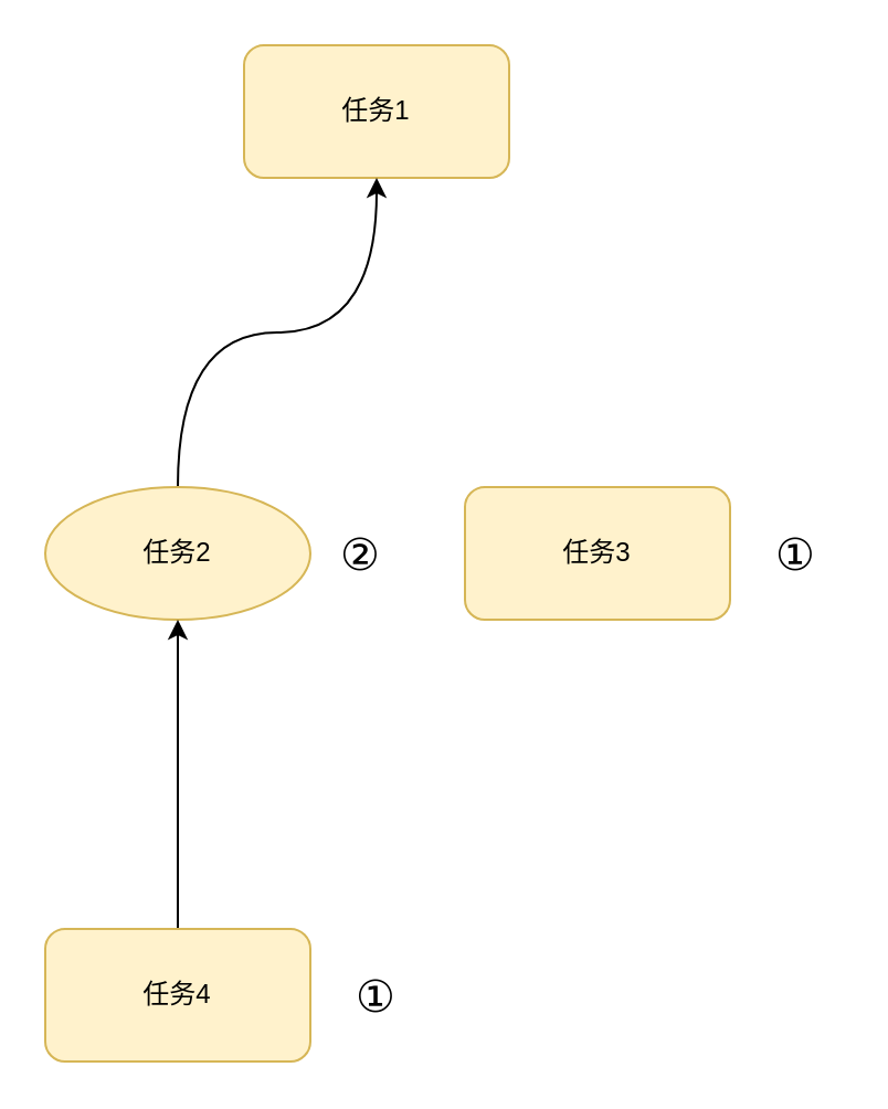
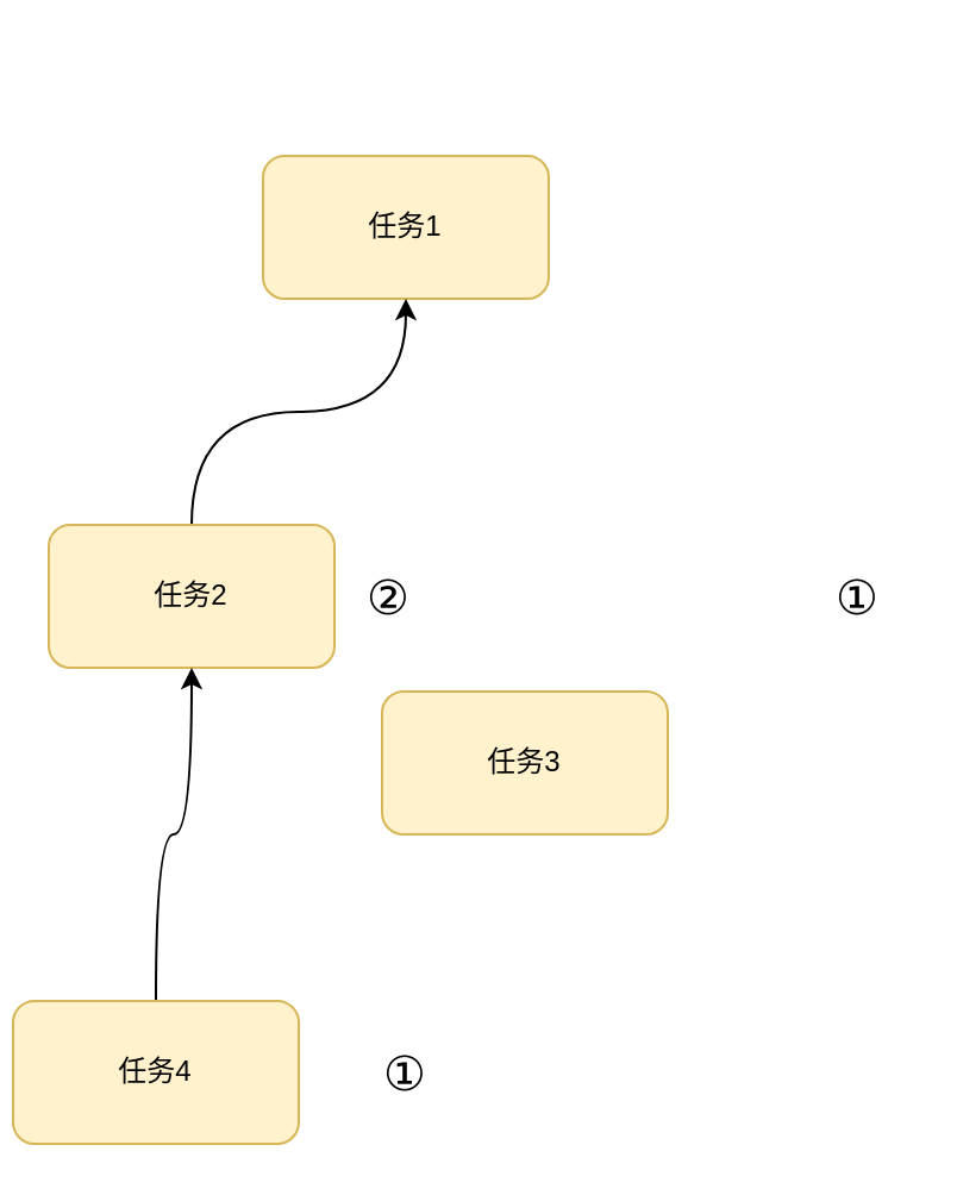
  <mxCell id="0" />
  <mxCell id="1" parent="0" />
- <mxCell id="2" value="任务1" style="rounded=1;whiteSpace=wrap;html=1;fillColor=#fff2cc;strokeColor=#d6b656;" parent="1" vertex="1"><mxGeometry x="110" y="20" width="120" height="60" as="geometry" /></mxCell>
- <mxCell id="3" value="任务3" style="rounded=1;whiteSpace=wrap;html=1;fillColor=#fff2cc;strokeColor=#d6b656;" parent="1" vertex="1"><mxGeometry x="210" y="220" width="120" height="60" as="geometry" /></mxCell>
+ <mxCell id="2" value="任务1" style="rounded=1;whiteSpace=wrap;html=1;fillColor=#fff2cc;strokeColor=#d6b656;" parent="1" vertex="1"><mxGeometry x="110" y="65" width="120" height="60" as="geometry" /></mxCell>
+ <mxCell id="3" value="任务3" style="rounded=1;whiteSpace=wrap;html=1;fillColor=#fff2cc;strokeColor=#d6b656;" parent="1" vertex="1"><mxGeometry x="160" y="290" width="120" height="60" as="geometry" /></mxCell>
  <mxCell id="4" value="" style="edgeStyle=orthogonalEdgeStyle;curved=1;rounded=0;orthogonalLoop=1;jettySize=auto;html=1;entryX=0.5;entryY=1;entryDx=0;entryDy=0;" edge="1" parent="1" source="5" target="2"><mxGeometry relative="1" as="geometry"><mxPoint x="80" y="140" as="targetPoint" /></mxGeometry></mxCell>
- <mxCell id="5" value="任务2" style="ellipse;whiteSpace=wrap;html=1;fillColor=#fff2cc;strokeColor=#d6b656;" parent="1" vertex="1"><mxGeometry x="20" y="220" width="120" height="60" as="geometry" /></mxCell>
+ <mxCell id="5" value="任务2" style="rounded=1;whiteSpace=wrap;html=1;fillColor=#fff2cc;strokeColor=#d6b656;" parent="1" vertex="1"><mxGeometry x="20" y="220" width="120" height="60" as="geometry" /></mxCell>
  <mxCell id="6" style="edgeStyle=orthogonalEdgeStyle;curved=1;rounded=0;orthogonalLoop=1;jettySize=auto;html=1;exitX=0.5;exitY=0;exitDx=0;exitDy=0;entryX=0.5;entryY=1;entryDx=0;entryDy=0;" edge="1" parent="1" source="7" target="5"><mxGeometry relative="1" as="geometry" /></mxCell>
- <mxCell id="7" value="任务4" style="rounded=1;whiteSpace=wrap;html=1;fillColor=#fff2cc;strokeColor=#d6b656;" parent="1" vertex="1"><mxGeometry x="20" y="420" width="120" height="60" as="geometry" /></mxCell>
+ <mxCell id="7" value="任务4" style="rounded=1;whiteSpace=wrap;html=1;fillColor=#fff2cc;strokeColor=#d6b656;" parent="1" vertex="1"><mxGeometry x="5" y="420" width="120" height="60" as="geometry" /></mxCell>
  <mxCell id="8" value="&lt;font style=&quot;font-size: 20px&quot;&gt;①&lt;/font&gt;" style="text;html=1;strokeColor=none;fillColor=none;align=center;verticalAlign=middle;whiteSpace=wrap;rounded=0;" parent="1" vertex="1"><mxGeometry x="150" y="440" width="40" height="20" as="geometry" /></mxCell>
  <mxCell id="9" value="&lt;span style=&quot;font-size: 20px&quot;&gt;②&lt;/span&gt;" style="text;html=1;strokeColor=none;fillColor=none;align=center;verticalAlign=middle;whiteSpace=wrap;rounded=0;" parent="1" vertex="1"><mxGeometry x="143" y="240" width="40" height="20" as="geometry" /></mxCell>
  <mxCell id="10" value="&lt;font style=&quot;font-size: 20px&quot;&gt;①&lt;/font&gt;" style="text;html=1;strokeColor=none;fillColor=none;align=center;verticalAlign=middle;whiteSpace=wrap;rounded=0;" vertex="1" parent="1"><mxGeometry x="340" y="240" width="40" height="20" as="geometry" /></mxCell>
